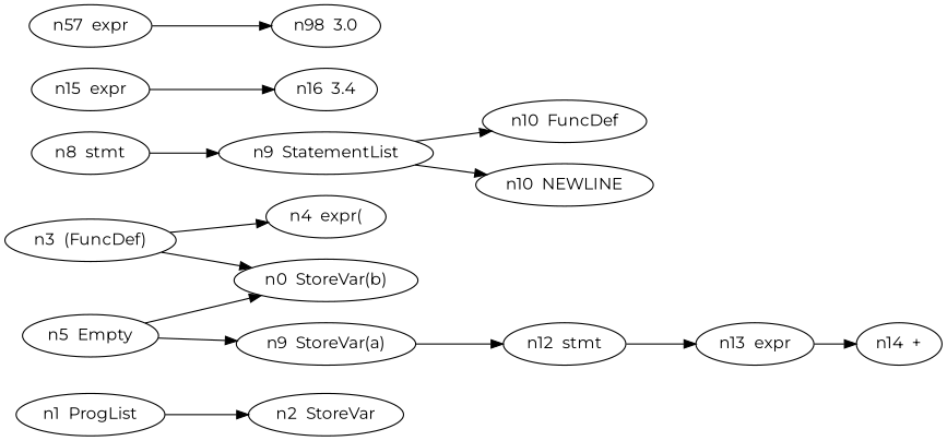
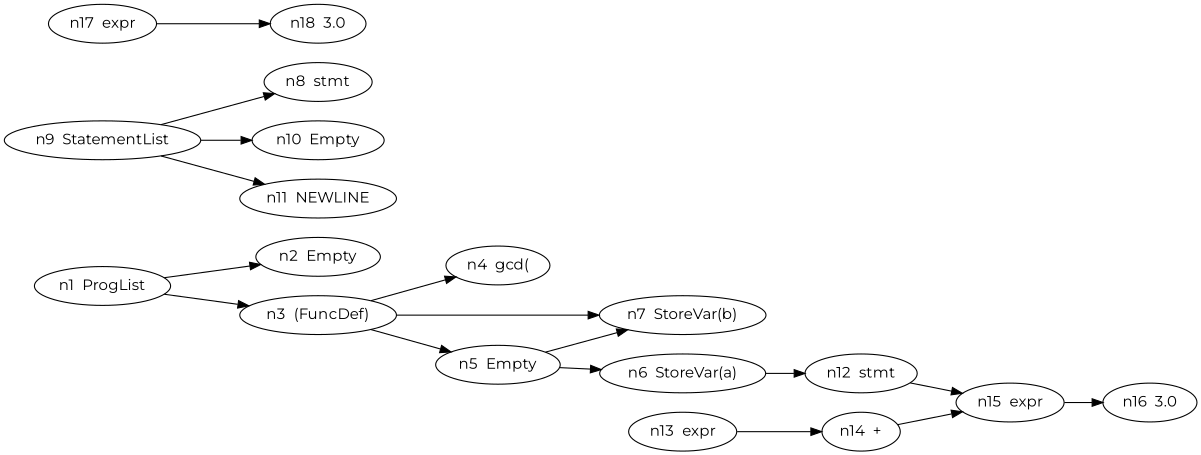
  digraph {
    fontname=Montserrat
    rankdir=LR
    node [fontname=Montserrat]
    edge [fontname=Montserrat]
    n1 [label="n1  ProgList"]
-   n2 [label="n2  StoreVar"]
+   n2 [label="n2  Empty"]
    n3 [label="n3  (FuncDef)"]
-   n4 [label="n4  expr("]
+   n4 [label="n4  gcd("]
    n5 [label="n5  Empty"]
-   n6 [label="n0  StoreVar(b)"]
-   n7 [label="n9  StoreVar(a)"]
+   n6 [label="n7  StoreVar(b)"]
+   n7 [label="n6  StoreVar(a)"]
    n8 [label="n8  stmt"]
    n9 [label="n9  StatementList"]
    n10 [label="n12  stmt"]
-   n11 [label="n10  FuncDef"]
-   n12 [label="n10  NEWLINE"]
+   n11 [label="n10  Empty"]
+   n12 [label="n11  NEWLINE"]
    n13 [label="n13  expr"]
    n14 [label="n14  +"]
    n15 [label="n15  expr"]
-   n16 [label="n16  3.4"]
-   n17 [label="n57  expr"]
-   n18 [label="n98  3.0"]
+   n16 [label="n16  3.0"]
+   n17 [label="n17  expr"]
+   n18 [label="n18  3.0"]
    n1 -> n2
+   n1 -> n3
    n3 -> n4
+   n3 -> n5
    n3 -> n6
    n5 -> n6
    n5 -> n7
    n7 -> n10
-   n8 -> n9
+   n9 -> n8
    n9 -> n11
    n9 -> n12
-   n10 -> n13
+   n10 -> n15
    n13 -> n14
+   n14 -> n15
    n15 -> n16
    n17 -> n18
  }
